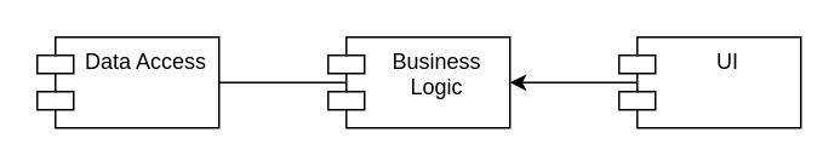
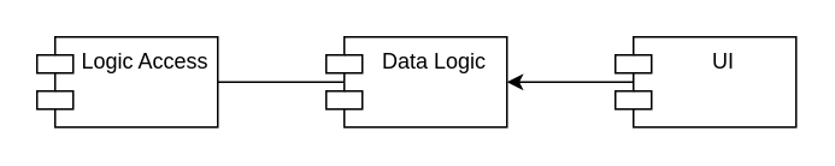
  <mxCell id="0" />
  <mxCell id="1" parent="0" />
- <mxCell id="2" value="Business Logic" style="shape=module;align=left;spacingLeft=20;align=center;verticalAlign=top;whiteSpace=wrap;html=1;" vertex="1" parent="1"><mxGeometry x="180" width="100" height="50" as="geometry" y="20" /></mxCell>
+ <mxCell id="2" value="Data Logic" style="shape=module;align=left;spacingLeft=20;align=center;verticalAlign=top;whiteSpace=wrap;html=1;" vertex="1" parent="1"><mxGeometry x="180" width="100" height="50" as="geometry" y="20" /></mxCell>
  <mxCell id="3" style="edgeStyle=orthogonalEdgeStyle;rounded=0;orthogonalLoop=1;jettySize=auto;html=1;exitX=1;exitY=0.5;exitDx=0;exitDy=0;entryX=0.095;entryY=0.499;entryDx=0;entryDy=0;entryPerimeter=0;endArrow=none;" edge="1" parent="1" source="4" target="2"><mxGeometry relative="1" as="geometry" /></mxCell>
- <mxCell id="4" value="Data Access" style="shape=module;align=left;spacingLeft=20;align=center;verticalAlign=top;whiteSpace=wrap;html=1;" vertex="1" parent="1"><mxGeometry width="100" height="50" as="geometry" x="20" y="20" /></mxCell>
+ <mxCell id="4" value="Logic Access" style="shape=module;align=left;spacingLeft=20;align=center;verticalAlign=top;whiteSpace=wrap;html=1;" vertex="1" parent="1"><mxGeometry width="100" height="50" as="geometry" x="20" y="20" /></mxCell>
  <mxCell id="5" style="edgeStyle=orthogonalEdgeStyle;rounded=0;orthogonalLoop=1;jettySize=auto;html=1;entryX=1;entryY=0.5;entryDx=0;entryDy=0;exitX=0.107;exitY=0.499;exitDx=0;exitDy=0;exitPerimeter=0;" edge="1" parent="1" source="6" target="2"><mxGeometry relative="1" as="geometry"><Array as="points" /></mxGeometry></mxCell>
  <mxCell id="6" value="UI" style="shape=module;align=left;spacingLeft=20;align=center;verticalAlign=top;whiteSpace=wrap;html=1;" vertex="1" parent="1"><mxGeometry x="340" width="100" height="50" as="geometry" y="20" /></mxCell>
